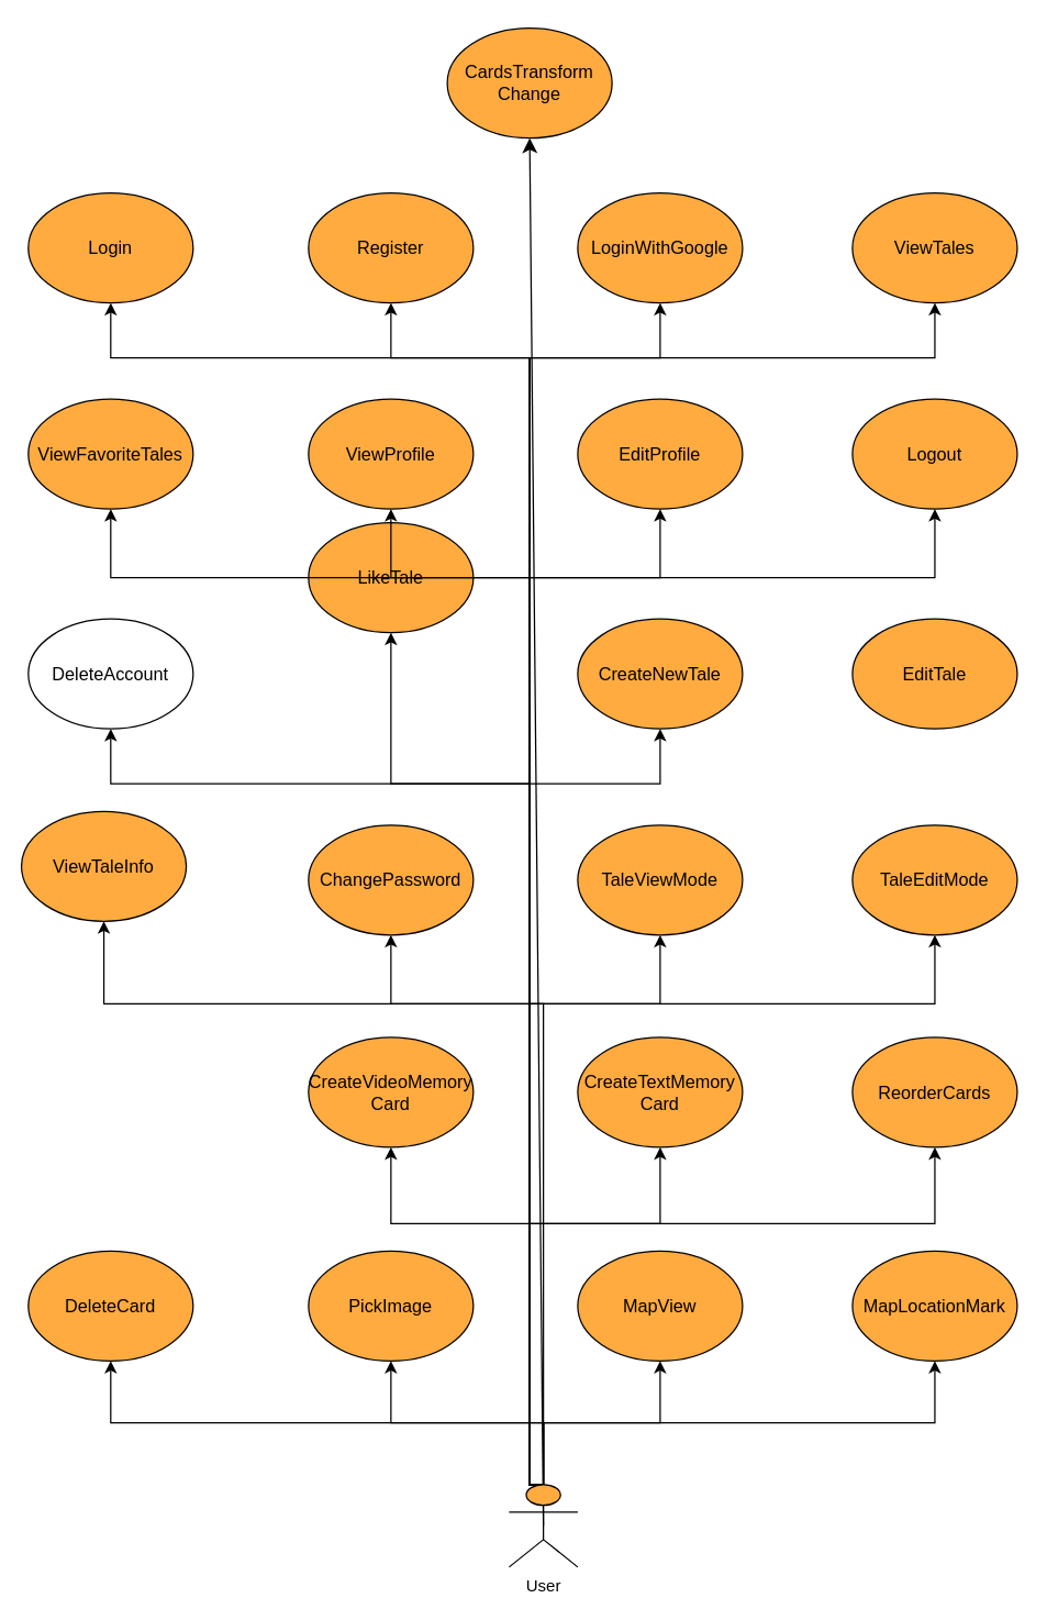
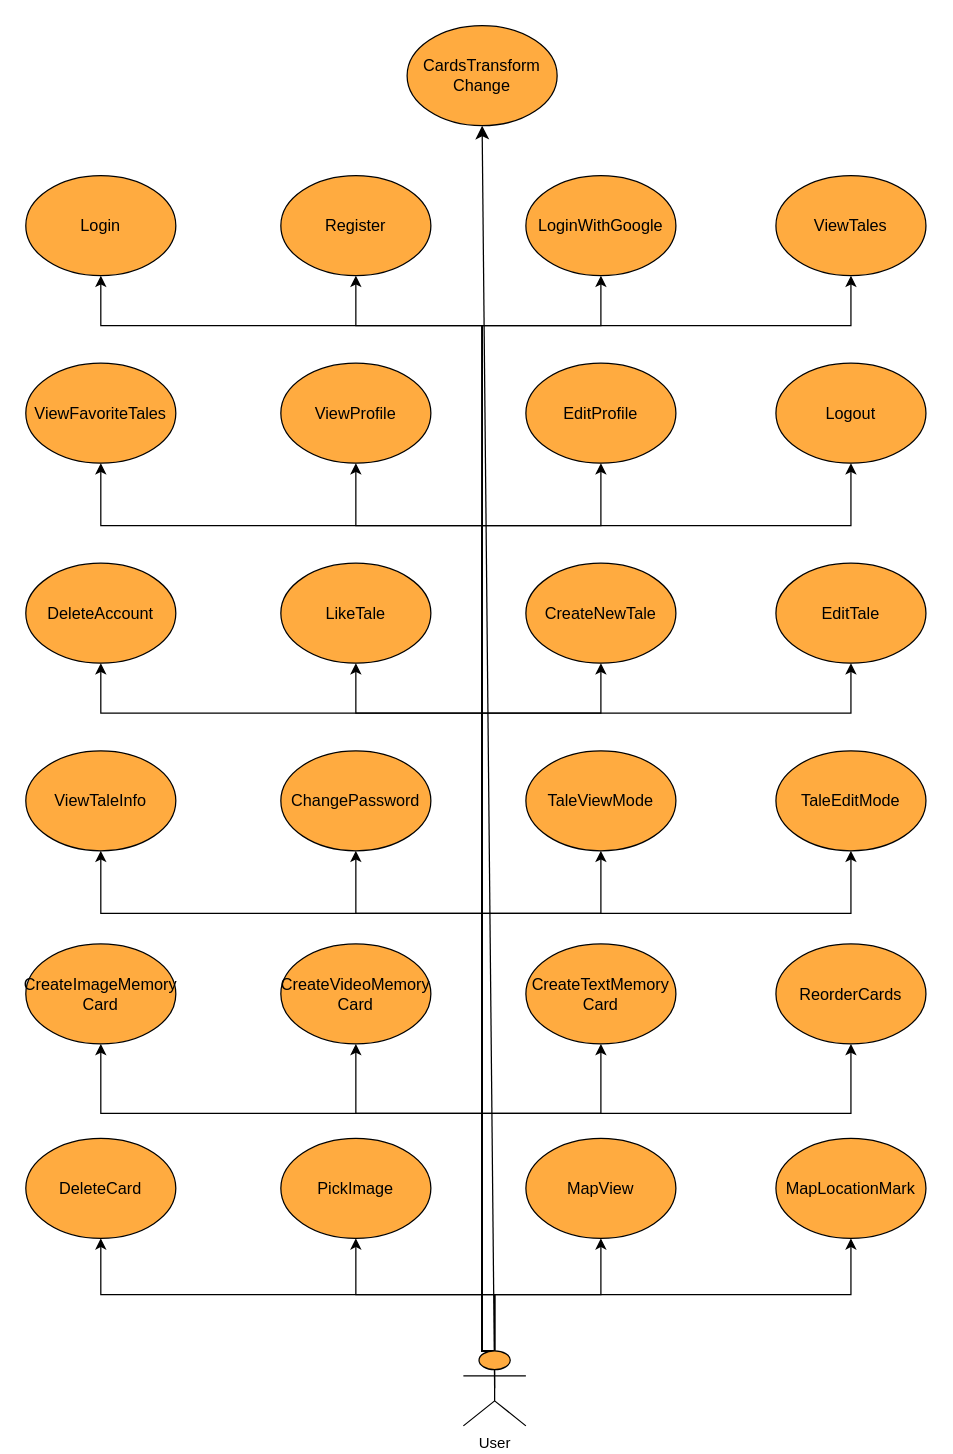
  <mxCell id="0" />
  <mxCell id="1" parent="0" />
  <mxCell id="2" value="Register" style="ellipse;whiteSpace=wrap;html=1;fillColor=#ffab40;fontSize=13;" parent="1" vertex="1"><mxGeometry x="224" y="140" width="120" height="80" as="geometry" /></mxCell>
  <mxCell id="3" value="LoginWithGoogle" style="ellipse;whiteSpace=wrap;html=1;fillColor=#ffab40;fontSize=13;" parent="1" vertex="1"><mxGeometry x="420" y="140" width="120" height="80" as="geometry" /></mxCell>
  <mxCell id="4" value="Login" style="ellipse;whiteSpace=wrap;html=1;fillColor=#ffab40;fontSize=13;" parent="1" vertex="1"><mxGeometry x="20" y="140" width="120" height="80" as="geometry" /></mxCell>
  <mxCell id="5" value="ViewTales" style="ellipse;whiteSpace=wrap;html=1;fillColor=#ffab40;fontSize=13;" parent="1" vertex="1"><mxGeometry x="620" y="140" width="120" height="80" as="geometry" /></mxCell>
  <mxCell id="6" value="ViewProfile" style="ellipse;whiteSpace=wrap;html=1;fillColor=#ffab40;fontSize=13;" parent="1" vertex="1"><mxGeometry x="224" y="290" width="120" height="80" as="geometry" /></mxCell>
  <mxCell id="7" value="EditProfile" style="ellipse;whiteSpace=wrap;html=1;fillColor=#ffab40;fontSize=13;" parent="1" vertex="1"><mxGeometry x="420" y="290" width="120" height="80" as="geometry" /></mxCell>
  <mxCell id="8" value="ViewFavoriteTales" style="ellipse;whiteSpace=wrap;html=1;fillColor=#ffab40;fontSize=13;" parent="1" vertex="1"><mxGeometry x="20" y="290" width="120" height="80" as="geometry" /></mxCell>
  <mxCell id="9" value="Logout" style="ellipse;whiteSpace=wrap;html=1;fillColor=#ffab40;fontSize=13;" parent="1" vertex="1"><mxGeometry x="620" y="290" width="120" height="80" as="geometry" /></mxCell>
- <mxCell id="10" value="LikeTale" style="ellipse;whiteSpace=wrap;html=1;fillColor=#ffab40;fontSize=13;" parent="1" vertex="1"><mxGeometry x="224" y="380" width="120" height="80" as="geometry" /></mxCell>
+ <mxCell id="10" value="LikeTale" style="ellipse;whiteSpace=wrap;html=1;fillColor=#ffab40;fontSize=13;" parent="1" vertex="1"><mxGeometry x="224" y="450" width="120" height="80" as="geometry" /></mxCell>
  <mxCell id="11" value="CreateNewTale" style="ellipse;whiteSpace=wrap;html=1;fillColor=#ffab40;fontSize=13;" parent="1" vertex="1"><mxGeometry x="420" y="450" width="120" height="80" as="geometry" /></mxCell>
- <mxCell id="12" value="DeleteAccount" style="ellipse;whiteSpace=wrap;html=1;fillColor=#ffffff;fontSize=13;" parent="1" vertex="1"><mxGeometry x="20" y="450" width="120" height="80" as="geometry" /></mxCell>
+ <mxCell id="12" value="DeleteAccount" style="ellipse;whiteSpace=wrap;html=1;fillColor=#ffab40;fontSize=13;" parent="1" vertex="1"><mxGeometry x="20" y="450" width="120" height="80" as="geometry" /></mxCell>
  <mxCell id="13" value="EditTale" style="ellipse;whiteSpace=wrap;html=1;fillColor=#ffab40;fontSize=13;" parent="1" vertex="1"><mxGeometry x="620" y="450" width="120" height="80" as="geometry" /></mxCell>
  <mxCell id="14" value="ChangePassword" style="ellipse;whiteSpace=wrap;html=1;fillColor=#ffab40;fontSize=13;" parent="1" vertex="1"><mxGeometry x="224" y="600" width="120" height="80" as="geometry" /></mxCell>
  <mxCell id="15" value="TaleViewMode" style="ellipse;whiteSpace=wrap;html=1;fillColor=#ffab40;fontSize=13;" parent="1" vertex="1"><mxGeometry x="420" y="600" width="120" height="80" as="geometry" /></mxCell>
- <mxCell id="16" value="ViewTaleInfo" style="ellipse;whiteSpace=wrap;html=1;fillColor=#ffab40;fontSize=13;" parent="1" vertex="1"><mxGeometry x="15" y="590" width="120" height="80" as="geometry" /></mxCell>
+ <mxCell id="16" value="ViewTaleInfo" style="ellipse;whiteSpace=wrap;html=1;fillColor=#ffab40;fontSize=13;" parent="1" vertex="1"><mxGeometry x="20" y="600" width="120" height="80" as="geometry" /></mxCell>
  <mxCell id="17" value="TaleEditMode" style="ellipse;whiteSpace=wrap;html=1;fillColor=#ffab40;fontSize=13;" parent="1" vertex="1"><mxGeometry x="620" y="600" width="120" height="80" as="geometry" /></mxCell>
  <mxCell id="18" value="CreateVideoMemory&lt;br style=&quot;font-size: 13px;&quot;&gt;Card" style="ellipse;whiteSpace=wrap;html=1;fillColor=#ffab40;fontSize=13;" parent="1" vertex="1"><mxGeometry x="224" y="754.5" width="120" height="80" as="geometry" /></mxCell>
  <mxCell id="19" value="CreateTextMemory&lt;br style=&quot;font-size: 13px;&quot;&gt;Card" style="ellipse;whiteSpace=wrap;html=1;fillColor=#ffab40;fontSize=13;" parent="1" vertex="1"><mxGeometry x="420" y="754.5" width="120" height="80" as="geometry" /></mxCell>
+ <mxCell id="20" value="CreateImageMemory&lt;br style=&quot;font-size: 13px;&quot;&gt;Card" style="ellipse;whiteSpace=wrap;html=1;fillColor=#ffab40;fontSize=13;" parent="1" vertex="1"><mxGeometry x="20" y="754.5" width="120" height="80" as="geometry" /></mxCell>
  <mxCell id="21" value="ReorderCards" style="ellipse;whiteSpace=wrap;html=1;fillColor=#ffab40;fontSize=13;" parent="1" vertex="1"><mxGeometry x="620" y="754.5" width="120" height="80" as="geometry" /></mxCell>
  <mxCell id="22" value="PickImage" style="ellipse;whiteSpace=wrap;html=1;fillColor=#ffab40;fontSize=13;" parent="1" vertex="1"><mxGeometry x="224" y="910" width="120" height="80" as="geometry" /></mxCell>
  <mxCell id="23" value="MapView" style="ellipse;whiteSpace=wrap;html=1;fillColor=#ffab40;fontSize=13;" parent="1" vertex="1"><mxGeometry x="420" y="910" width="120" height="80" as="geometry" /></mxCell>
  <mxCell id="24" value="DeleteCard" style="ellipse;whiteSpace=wrap;html=1;fillColor=#ffab40;fontSize=13;" parent="1" vertex="1"><mxGeometry x="20" y="910" width="120" height="80" as="geometry" /></mxCell>
  <mxCell id="25" value="MapLocationMark" style="ellipse;whiteSpace=wrap;html=1;fillColor=#ffab40;fontSize=13;" parent="1" vertex="1"><mxGeometry x="620" y="910" width="120" height="80" as="geometry" /></mxCell>
  <mxCell id="26" style="edgeStyle=orthogonalEdgeStyle;rounded=0;orthogonalLoop=1;jettySize=auto;html=1;exitX=0.5;exitY=0;exitDx=0;exitDy=0;exitPerimeter=0;entryX=0.5;entryY=1;entryDx=0;entryDy=0;" parent="1" source="51" target="23" edge="1"><mxGeometry relative="1" as="geometry" /></mxCell>
  <mxCell id="27" style="edgeStyle=orthogonalEdgeStyle;rounded=0;orthogonalLoop=1;jettySize=auto;html=1;exitX=0.5;exitY=0;exitDx=0;exitDy=0;exitPerimeter=0;entryX=0.5;entryY=1;entryDx=0;entryDy=0;" parent="1" source="51" target="25" edge="1"><mxGeometry relative="1" as="geometry" /></mxCell>
  <mxCell id="28" style="edgeStyle=orthogonalEdgeStyle;rounded=0;orthogonalLoop=1;jettySize=auto;html=1;exitX=0.5;exitY=0;exitDx=0;exitDy=0;exitPerimeter=0;entryX=0.5;entryY=1;entryDx=0;entryDy=0;" parent="1" source="51" target="22" edge="1"><mxGeometry relative="1" as="geometry" /></mxCell>
  <mxCell id="29" style="edgeStyle=orthogonalEdgeStyle;rounded=0;orthogonalLoop=1;jettySize=auto;html=1;exitX=0.5;exitY=0;exitDx=0;exitDy=0;exitPerimeter=0;entryX=0.5;entryY=1;entryDx=0;entryDy=0;" parent="1" source="51" target="24" edge="1"><mxGeometry relative="1" as="geometry" /></mxCell>
  <mxCell id="30" style="edgeStyle=orthogonalEdgeStyle;rounded=0;orthogonalLoop=1;jettySize=auto;html=1;exitX=0.5;exitY=0;exitDx=0;exitDy=0;exitPerimeter=0;entryX=0.5;entryY=1;entryDx=0;entryDy=0;" parent="1" source="51" target="19" edge="1"><mxGeometry relative="1" as="geometry"><Array as="points"><mxPoint x="385" y="890" /><mxPoint x="480" y="890" /></Array></mxGeometry></mxCell>
  <mxCell id="31" style="edgeStyle=orthogonalEdgeStyle;rounded=0;orthogonalLoop=1;jettySize=auto;html=1;exitX=0.5;exitY=0;exitDx=0;exitDy=0;exitPerimeter=0;entryX=0.5;entryY=1;entryDx=0;entryDy=0;" parent="1" source="51" target="21" edge="1"><mxGeometry relative="1" as="geometry"><Array as="points"><mxPoint x="385" y="890" /><mxPoint x="680" y="890" /></Array></mxGeometry></mxCell>
  <mxCell id="32" style="edgeStyle=orthogonalEdgeStyle;rounded=0;orthogonalLoop=1;jettySize=auto;html=1;exitX=0.5;exitY=0;exitDx=0;exitDy=0;exitPerimeter=0;entryX=0.5;entryY=1;entryDx=0;entryDy=0;" parent="1" source="51" target="18" edge="1"><mxGeometry relative="1" as="geometry"><Array as="points"><mxPoint x="385" y="890" /><mxPoint x="284" y="890" /></Array></mxGeometry></mxCell>
+ <mxCell id="33" style="edgeStyle=orthogonalEdgeStyle;rounded=0;orthogonalLoop=1;jettySize=auto;html=1;exitX=0.5;exitY=0;exitDx=0;exitDy=0;exitPerimeter=0;entryX=0.5;entryY=1;entryDx=0;entryDy=0;" parent="1" source="51" target="20" edge="1"><mxGeometry relative="1" as="geometry"><Array as="points"><mxPoint x="385" y="890" /><mxPoint x="80" y="890" /></Array></mxGeometry></mxCell>
  <mxCell id="34" style="edgeStyle=orthogonalEdgeStyle;rounded=0;orthogonalLoop=1;jettySize=auto;html=1;exitX=0.5;exitY=0;exitDx=0;exitDy=0;exitPerimeter=0;entryX=0.5;entryY=1;entryDx=0;entryDy=0;" parent="1" source="51" target="15" edge="1"><mxGeometry relative="1" as="geometry"><Array as="points"><mxPoint x="385" y="730" /><mxPoint x="480" y="730" /></Array></mxGeometry></mxCell>
  <mxCell id="35" style="edgeStyle=orthogonalEdgeStyle;rounded=0;orthogonalLoop=1;jettySize=auto;html=1;exitX=0.5;exitY=0;exitDx=0;exitDy=0;exitPerimeter=0;entryX=0.5;entryY=1;entryDx=0;entryDy=0;" parent="1" source="51" target="17" edge="1"><mxGeometry relative="1" as="geometry"><Array as="points"><mxPoint x="385" y="730" /><mxPoint x="680" y="730" /></Array></mxGeometry></mxCell>
  <mxCell id="36" style="edgeStyle=orthogonalEdgeStyle;rounded=0;orthogonalLoop=1;jettySize=auto;html=1;exitX=0.5;exitY=0;exitDx=0;exitDy=0;exitPerimeter=0;entryX=0.5;entryY=1;entryDx=0;entryDy=0;" parent="1" source="51" target="14" edge="1"><mxGeometry relative="1" as="geometry"><Array as="points"><mxPoint x="385" y="730" /><mxPoint x="284" y="730" /></Array></mxGeometry></mxCell>
  <mxCell id="37" style="edgeStyle=orthogonalEdgeStyle;rounded=0;orthogonalLoop=1;jettySize=auto;html=1;exitX=0.5;exitY=0;exitDx=0;exitDy=0;exitPerimeter=0;entryX=0.5;entryY=1;entryDx=0;entryDy=0;" parent="1" source="51" target="16" edge="1"><mxGeometry relative="1" as="geometry"><Array as="points"><mxPoint x="385" y="730" /><mxPoint x="80" y="730" /></Array></mxGeometry></mxCell>
  <mxCell id="38" style="edgeStyle=orthogonalEdgeStyle;rounded=0;orthogonalLoop=1;jettySize=auto;html=1;exitX=0.5;exitY=0;exitDx=0;exitDy=0;exitPerimeter=0;entryX=0.5;entryY=1;entryDx=0;entryDy=0;" parent="1" source="51" target="11" edge="1"><mxGeometry relative="1" as="geometry"><Array as="points"><mxPoint x="385" y="570" /><mxPoint x="480" y="570" /></Array></mxGeometry></mxCell>
+ <mxCell id="39" style="edgeStyle=orthogonalEdgeStyle;rounded=0;orthogonalLoop=1;jettySize=auto;html=1;exitX=0.5;exitY=0;exitDx=0;exitDy=0;exitPerimeter=0;entryX=0.5;entryY=1;entryDx=0;entryDy=0;" parent="1" source="51" target="13" edge="1"><mxGeometry relative="1" as="geometry"><Array as="points"><mxPoint x="385" y="570" /><mxPoint x="680" y="570" /></Array></mxGeometry></mxCell>
  <mxCell id="40" style="edgeStyle=orthogonalEdgeStyle;rounded=0;orthogonalLoop=1;jettySize=auto;html=1;exitX=0.5;exitY=0;exitDx=0;exitDy=0;exitPerimeter=0;entryX=0.5;entryY=1;entryDx=0;entryDy=0;" parent="1" source="51" target="10" edge="1"><mxGeometry relative="1" as="geometry"><Array as="points"><mxPoint x="385" y="570" /><mxPoint x="284" y="570" /></Array></mxGeometry></mxCell>
  <mxCell id="41" style="edgeStyle=orthogonalEdgeStyle;rounded=0;orthogonalLoop=1;jettySize=auto;html=1;exitX=0.5;exitY=0;exitDx=0;exitDy=0;exitPerimeter=0;entryX=0.5;entryY=1;entryDx=0;entryDy=0;" parent="1" source="51" target="12" edge="1"><mxGeometry relative="1" as="geometry"><Array as="points"><mxPoint x="385" y="570" /><mxPoint x="80" y="570" /></Array></mxGeometry></mxCell>
  <mxCell id="42" style="edgeStyle=orthogonalEdgeStyle;rounded=0;orthogonalLoop=1;jettySize=auto;html=1;exitX=0.5;exitY=0;exitDx=0;exitDy=0;exitPerimeter=0;entryX=0.5;entryY=1;entryDx=0;entryDy=0;" parent="1" source="51" target="9" edge="1"><mxGeometry relative="1" as="geometry"><Array as="points"><mxPoint x="385" y="420" /><mxPoint x="680" y="420" /></Array></mxGeometry></mxCell>
  <mxCell id="43" style="edgeStyle=orthogonalEdgeStyle;rounded=0;orthogonalLoop=1;jettySize=auto;html=1;exitX=0.5;exitY=0;exitDx=0;exitDy=0;exitPerimeter=0;entryX=0.5;entryY=1;entryDx=0;entryDy=0;" parent="1" source="51" target="7" edge="1"><mxGeometry relative="1" as="geometry"><Array as="points"><mxPoint x="385" y="420" /><mxPoint x="480" y="420" /></Array></mxGeometry></mxCell>
  <mxCell id="44" style="edgeStyle=orthogonalEdgeStyle;rounded=0;orthogonalLoop=1;jettySize=auto;html=1;exitX=0.5;exitY=0;exitDx=0;exitDy=0;exitPerimeter=0;entryX=0.5;entryY=1;entryDx=0;entryDy=0;" parent="1" source="51" target="6" edge="1"><mxGeometry relative="1" as="geometry"><Array as="points"><mxPoint x="385" y="420" /><mxPoint x="284" y="420" /></Array></mxGeometry></mxCell>
  <mxCell id="45" style="edgeStyle=orthogonalEdgeStyle;rounded=0;orthogonalLoop=1;jettySize=auto;html=1;exitX=0.5;exitY=0;exitDx=0;exitDy=0;exitPerimeter=0;entryX=0.5;entryY=1;entryDx=0;entryDy=0;" parent="1" source="51" target="8" edge="1"><mxGeometry relative="1" as="geometry"><Array as="points"><mxPoint x="385" y="420" /><mxPoint x="80" y="420" /></Array></mxGeometry></mxCell>
  <mxCell id="46" style="edgeStyle=orthogonalEdgeStyle;rounded=0;orthogonalLoop=1;jettySize=auto;html=1;exitX=0.5;exitY=0;exitDx=0;exitDy=0;exitPerimeter=0;entryX=0.5;entryY=1;entryDx=0;entryDy=0;" parent="1" source="51" target="3" edge="1"><mxGeometry relative="1" as="geometry"><Array as="points"><mxPoint x="385" y="260" /><mxPoint x="480" y="260" /></Array></mxGeometry></mxCell>
  <mxCell id="47" style="edgeStyle=orthogonalEdgeStyle;rounded=0;orthogonalLoop=1;jettySize=auto;html=1;exitX=0.5;exitY=0;exitDx=0;exitDy=0;exitPerimeter=0;entryX=0.5;entryY=1;entryDx=0;entryDy=0;" parent="1" source="51" target="5" edge="1"><mxGeometry relative="1" as="geometry"><Array as="points"><mxPoint x="385" y="260" /><mxPoint x="680" y="260" /></Array></mxGeometry></mxCell>
  <mxCell id="48" style="edgeStyle=orthogonalEdgeStyle;rounded=0;orthogonalLoop=1;jettySize=auto;html=1;exitX=0.5;exitY=0;exitDx=0;exitDy=0;exitPerimeter=0;entryX=0.5;entryY=1;entryDx=0;entryDy=0;" parent="1" source="51" target="2" edge="1"><mxGeometry relative="1" as="geometry"><Array as="points"><mxPoint x="385" y="260" /><mxPoint x="284" y="260" /></Array></mxGeometry></mxCell>
  <mxCell id="49" style="edgeStyle=orthogonalEdgeStyle;rounded=0;orthogonalLoop=1;jettySize=auto;html=1;exitX=0.5;exitY=0;exitDx=0;exitDy=0;exitPerimeter=0;entryX=0.5;entryY=1;entryDx=0;entryDy=0;" parent="1" source="51" target="4" edge="1"><mxGeometry relative="1" as="geometry"><Array as="points"><mxPoint x="385" y="260" /><mxPoint x="80" y="260" /></Array></mxGeometry></mxCell>
  <mxCell id="50" style="edgeStyle=none;curved=1;rounded=0;orthogonalLoop=1;jettySize=auto;html=1;exitX=0.5;exitY=0.5;exitDx=0;exitDy=0;exitPerimeter=0;entryX=0.5;entryY=1;entryDx=0;entryDy=0;fontSize=12;startSize=8;endSize=8;" parent="1" source="51" target="52" edge="1"><mxGeometry relative="1" as="geometry" /></mxCell>
  <mxCell id="51" value="User" style="shape=umlActor;verticalLabelPosition=bottom;verticalAlign=top;html=1;outlineConnect=0;fillColor=#ffab40;" parent="1" vertex="1"><mxGeometry x="370" y="1080" width="50" height="60" as="geometry" /></mxCell>
  <mxCell id="52" value="CardsTransform&lt;br style=&quot;font-size: 13px;&quot;&gt;Change" style="ellipse;whiteSpace=wrap;html=1;fillColor=#ffab40;fontSize=13;" parent="1" vertex="1"><mxGeometry x="325" y="20" width="120" height="80" as="geometry" /></mxCell>
